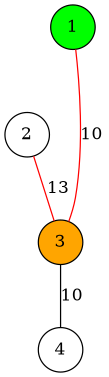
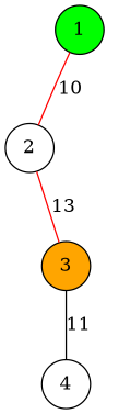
  graph {
    node [shape=circle]
    edge [color=red]
    1 [fillcolor=green style=filled]
    2
    3 [fillcolor=orange style=filled]
    4
-   1 -- 3 [label=10]
+   1 -- 2 [label=10]
    2 -- 3 [label=13]
-   3 -- 4 [label=10 color=""]
+   3 -- 4 [label=11 color=""]
  }
